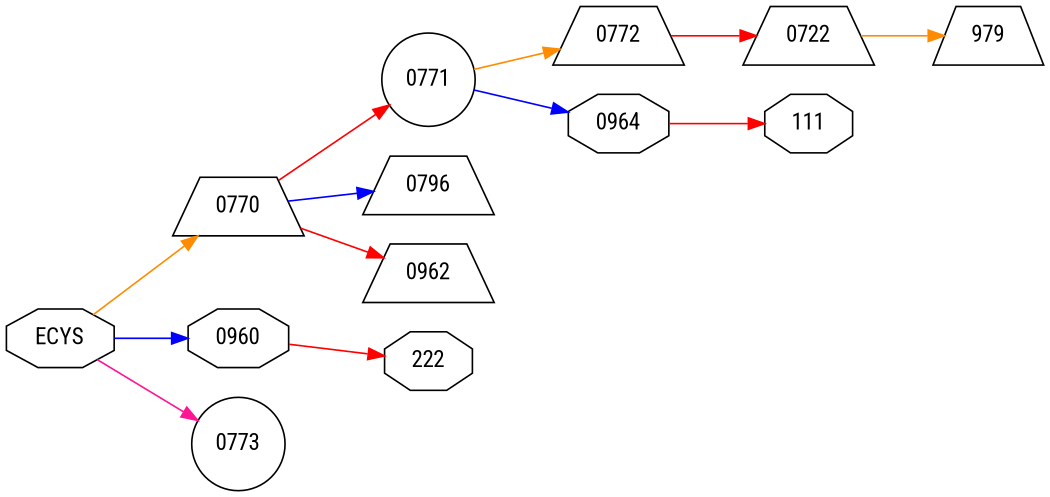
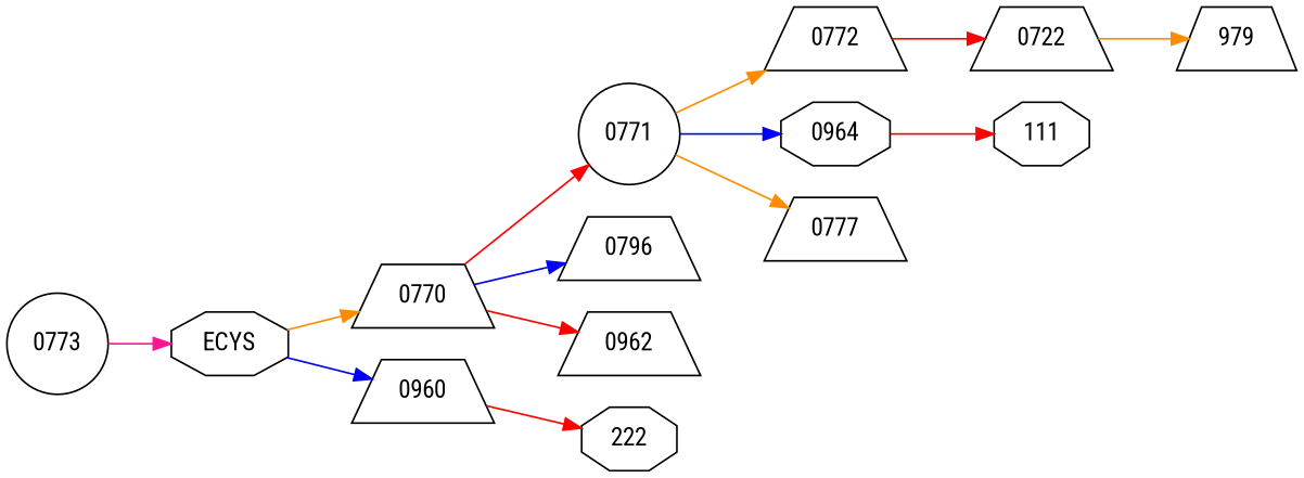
  digraph {
    fontname="Roboto Condensed"
    rankdir=LR
    node [fontname="Roboto Condensed" shape=trapezium]
    edge [color=red fontname="Roboto Condensed"]
    n1 [label=ECYS shape=octagon]
    n2 [label=0770]
-   n3 [label=0960 shape=octagon]
+   n3 [label=0960]
    n4 [label=0773 shape=circle]
    n5 [label=0771 shape=circle]
    n6 [label=0796]
    n7 [label=0962]
    n8 [label=222 shape=octagon]
    n9 [label=0772]
    n10 [label=0964 shape=octagon]
+   n11 [label=0777]
    n12 [label=0722]
    n13 [label=111 shape=octagon]
    n14 [label=979]
    n1 -> n2 [color=darkorange]
    n1 -> n3 [color=blue]
-   n1 -> n4 [color=deeppink]
+   n4 -> n1 [color=deeppink]
    n2 -> n5
    n2 -> n6 [color=blue]
    n2 -> n7
    n3 -> n8
    n5 -> n9 [color=darkorange]
    n5 -> n10 [color=blue]
+   n5 -> n11 [color=darkorange]
    n9 -> n12
    n10 -> n13
    n12 -> n14 [color=darkorange]
  }
